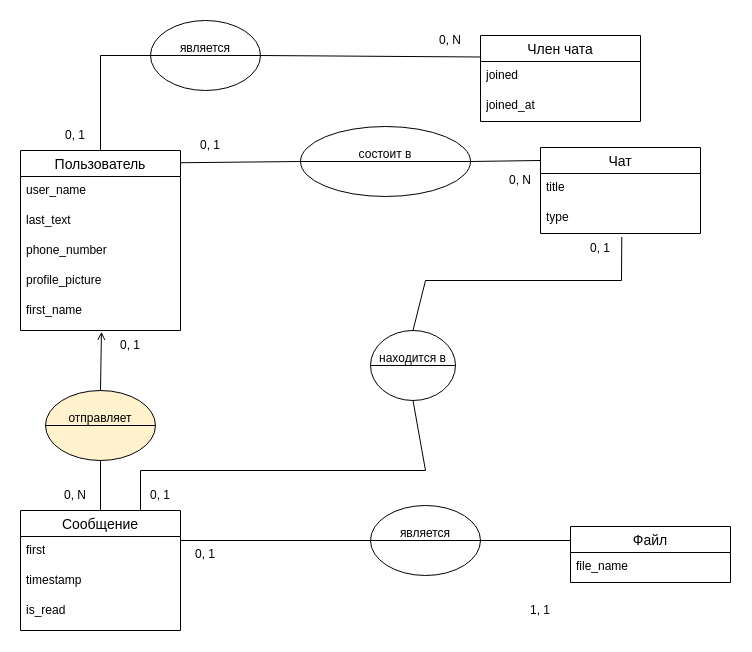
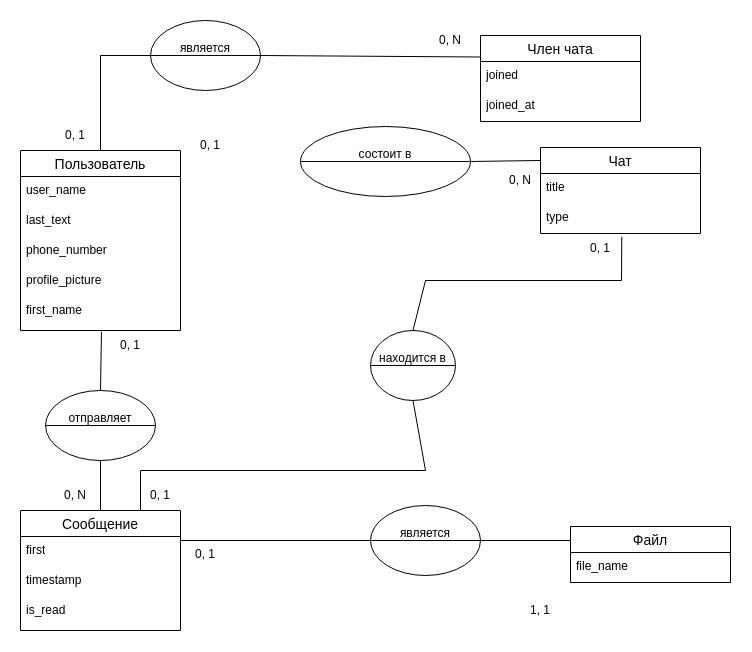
  <mxCell id="0" />
  <mxCell id="1" parent="0" />
  <mxCell id="2" value="Пользователь" style="swimlane;fontStyle=0;childLayout=stackLayout;horizontal=1;startSize=26;horizontalStack=0;resizeParent=1;resizeParentMax=0;resizeLast=0;collapsible=1;marginBottom=0;align=center;fontSize=14;" vertex="1" parent="1"><mxGeometry x="20" y="150" width="160" height="180" as="geometry" /></mxCell>
  <mxCell id="3" value="user_name" style="text;strokeColor=none;fillColor=none;spacingLeft=4;spacingRight=4;overflow=hidden;rotatable=0;points=[[0,0.5],[1,0.5]];portConstraint=eastwest;fontSize=12;whiteSpace=wrap;html=1;" vertex="1" parent="2"><mxGeometry y="26" width="160" height="30" as="geometry" /></mxCell>
  <mxCell id="4" value="last_text" style="text;strokeColor=none;fillColor=none;spacingLeft=4;spacingRight=4;overflow=hidden;rotatable=0;points=[[0,0.5],[1,0.5]];portConstraint=eastwest;fontSize=12;whiteSpace=wrap;html=1;" vertex="1" parent="2"><mxGeometry y="56" width="160" height="30" as="geometry" /></mxCell>
  <mxCell id="5" value="phone_number" style="text;strokeColor=none;fillColor=none;spacingLeft=4;spacingRight=4;overflow=hidden;rotatable=0;points=[[0,0.5],[1,0.5]];portConstraint=eastwest;fontSize=12;whiteSpace=wrap;html=1;" vertex="1" parent="2"><mxGeometry y="86" width="160" height="30" as="geometry" /></mxCell>
  <mxCell id="6" value="profile_picture" style="text;strokeColor=none;fillColor=none;spacingLeft=4;spacingRight=4;overflow=hidden;rotatable=0;points=[[0,0.5],[1,0.5]];portConstraint=eastwest;fontSize=12;whiteSpace=wrap;html=1;" vertex="1" parent="2"><mxGeometry y="116" width="160" height="30" as="geometry" /></mxCell>
  <mxCell id="7" value="first_name" style="text;strokeColor=none;fillColor=none;spacingLeft=4;spacingRight=4;overflow=hidden;rotatable=0;points=[[0,0.5],[1,0.5]];portConstraint=eastwest;fontSize=12;whiteSpace=wrap;html=1;" vertex="1" parent="2"><mxGeometry y="146" width="160" height="34" as="geometry" /></mxCell>
  <mxCell id="8" value="Член чата" style="swimlane;fontStyle=0;childLayout=stackLayout;horizontal=1;startSize=26;horizontalStack=0;resizeParent=1;resizeParentMax=0;resizeLast=0;collapsible=1;marginBottom=0;align=center;fontSize=14;" vertex="1" parent="1"><mxGeometry x="480" y="35" width="160" height="86" as="geometry" /></mxCell>
  <mxCell id="9" value="joined" style="text;strokeColor=none;fillColor=none;spacingLeft=4;spacingRight=4;overflow=hidden;rotatable=0;points=[[0,0.5],[1,0.5]];portConstraint=eastwest;fontSize=12;whiteSpace=wrap;html=1;" vertex="1" parent="8"><mxGeometry y="26" width="160" height="30" as="geometry" /></mxCell>
  <mxCell id="10" value="joined_at" style="text;strokeColor=none;fillColor=none;spacingLeft=4;spacingRight=4;overflow=hidden;rotatable=0;points=[[0,0.5],[1,0.5]];portConstraint=eastwest;fontSize=12;whiteSpace=wrap;html=1;" vertex="1" parent="8"><mxGeometry y="56" width="160" height="30" as="geometry" /></mxCell>
  <mxCell id="11" value="Чат" style="swimlane;fontStyle=0;childLayout=stackLayout;horizontal=1;startSize=26;horizontalStack=0;resizeParent=1;resizeParentMax=0;resizeLast=0;collapsible=1;marginBottom=0;align=center;fontSize=14;" vertex="1" parent="1"><mxGeometry x="540" y="147" width="160" height="86" as="geometry" /></mxCell>
  <mxCell id="12" value="title" style="text;strokeColor=none;fillColor=none;spacingLeft=4;spacingRight=4;overflow=hidden;rotatable=0;points=[[0,0.5],[1,0.5]];portConstraint=eastwest;fontSize=12;whiteSpace=wrap;html=1;" vertex="1" parent="11"><mxGeometry y="26" width="160" height="30" as="geometry" /></mxCell>
  <mxCell id="13" value="type" style="text;strokeColor=none;fillColor=none;spacingLeft=4;spacingRight=4;overflow=hidden;rotatable=0;points=[[0,0.5],[1,0.5]];portConstraint=eastwest;fontSize=12;whiteSpace=wrap;html=1;" vertex="1" parent="11"><mxGeometry y="56" width="160" height="30" as="geometry" /></mxCell>
  <mxCell id="14" value="Файл" style="swimlane;fontStyle=0;childLayout=stackLayout;horizontal=1;startSize=26;horizontalStack=0;resizeParent=1;resizeParentMax=0;resizeLast=0;collapsible=1;marginBottom=0;align=center;fontSize=14;" vertex="1" parent="1"><mxGeometry x="570" y="526" width="160" height="56" as="geometry" /></mxCell>
  <mxCell id="15" value="file_name" style="text;strokeColor=none;fillColor=none;spacingLeft=4;spacingRight=4;overflow=hidden;rotatable=0;points=[[0,0.5],[1,0.5]];portConstraint=eastwest;fontSize=12;whiteSpace=wrap;html=1;" vertex="1" parent="14"><mxGeometry y="26" width="160" height="30" as="geometry" /></mxCell>
  <mxCell id="16" value="Сообщение" style="swimlane;fontStyle=0;childLayout=stackLayout;horizontal=1;startSize=26;horizontalStack=0;resizeParent=1;resizeParentMax=0;resizeLast=0;collapsible=1;marginBottom=0;align=center;fontSize=14;" vertex="1" parent="1"><mxGeometry x="20" y="510" width="160" height="120" as="geometry" /></mxCell>
  <mxCell id="17" value="first" style="text;strokeColor=none;fillColor=none;spacingLeft=4;spacingRight=4;overflow=hidden;rotatable=0;points=[[0,0.5],[1,0.5]];portConstraint=eastwest;fontSize=12;whiteSpace=wrap;html=1;" vertex="1" parent="16"><mxGeometry y="26" width="160" height="30" as="geometry" /></mxCell>
  <mxCell id="18" value="timestamp" style="text;strokeColor=none;fillColor=none;spacingLeft=4;spacingRight=4;overflow=hidden;rotatable=0;points=[[0,0.5],[1,0.5]];portConstraint=eastwest;fontSize=12;whiteSpace=wrap;html=1;" vertex="1" parent="16"><mxGeometry y="56" width="160" height="30" as="geometry" /></mxCell>
  <mxCell id="19" value="is_read" style="text;strokeColor=none;fillColor=none;spacingLeft=4;spacingRight=4;overflow=hidden;rotatable=0;points=[[0,0.5],[1,0.5]];portConstraint=eastwest;fontSize=12;whiteSpace=wrap;html=1;" vertex="1" parent="16"><mxGeometry y="86" width="160" height="34" as="geometry" /></mxCell>
  <mxCell id="20" value="является&lt;div&gt;&lt;br/&gt;&lt;/div&gt;" style="ellipse;whiteSpace=wrap;html=1;" vertex="1" parent="1"><mxGeometry x="150" y="20" width="110" height="70" as="geometry" /></mxCell>
  <mxCell id="21" value="" style="endArrow=none;html=1;rounded=0;exitX=0;exitY=0.5;exitDx=0;exitDy=0;entryX=1;entryY=0.5;entryDx=0;entryDy=0;" edge="1" parent="1" source="20" target="20"><mxGeometry width="50" height="50" relative="1" as="geometry"><mxPoint x="110" y="56" as="sourcePoint" /><mxPoint x="200" y="56" as="targetPoint" /></mxGeometry></mxCell>
  <mxCell id="22" value="" style="endArrow=none;html=1;rounded=0;entryX=0;entryY=0.25;entryDx=0;entryDy=0;exitX=1;exitY=0.5;exitDx=0;exitDy=0;" edge="1" parent="1" source="20" target="8"><mxGeometry width="50" height="50" relative="1" as="geometry"><mxPoint x="110" y="70" as="sourcePoint" /><mxPoint x="240" y="-20" as="targetPoint" /></mxGeometry></mxCell>
  <mxCell id="23" value="" style="endArrow=none;html=1;rounded=0;entryX=0;entryY=0.5;entryDx=0;entryDy=0;exitX=0.5;exitY=0;exitDx=0;exitDy=0;" edge="1" parent="1" source="2" target="20"><mxGeometry width="50" height="50" relative="1" as="geometry"><mxPoint x="70" y="280" as="sourcePoint" /><mxPoint x="120" y="230" as="targetPoint" /><Array as="points"><mxPoint x="100" y="55" /></Array></mxGeometry></mxCell>
  <mxCell id="24" value="" style="endArrow=none;html=1;rounded=0;entryX=0.002;entryY=0.151;entryDx=0;entryDy=0;exitX=1;exitY=0.5;exitDx=0;exitDy=0;entryPerimeter=0;" edge="1" parent="1" source="25" target="11"><mxGeometry width="50" height="50" relative="1" as="geometry"><mxPoint x="380" y="220" as="sourcePoint" /><mxPoint x="380" y="250" as="targetPoint" /></mxGeometry></mxCell>
  <mxCell id="25" value="состоит в&lt;div&gt;&lt;br/&gt;&lt;/div&gt;" style="ellipse;whiteSpace=wrap;html=1;" vertex="1" parent="1"><mxGeometry x="300" y="126" width="170" height="70" as="geometry" /></mxCell>
  <mxCell id="26" value="" style="endArrow=none;html=1;rounded=0;exitX=0;exitY=0.5;exitDx=0;exitDy=0;entryX=1;entryY=0.5;entryDx=0;entryDy=0;" edge="1" parent="1" source="25" target="25"><mxGeometry width="50" height="50" relative="1" as="geometry"><mxPoint x="230" y="216" as="sourcePoint" /><mxPoint x="320" y="216" as="targetPoint" /></mxGeometry></mxCell>
- <mxCell id="27" value="" style="endArrow=none;html=1;rounded=0;entryX=0;entryY=0.5;entryDx=0;entryDy=0;exitX=1;exitY=0.068;exitDx=0;exitDy=0;exitPerimeter=0;" edge="1" parent="1" source="2" target="25"><mxGeometry width="50" height="50" relative="1" as="geometry"><mxPoint x="191" y="203" as="sourcePoint" /><mxPoint x="261" y="200" as="targetPoint" /></mxGeometry></mxCell>
- <mxCell id="28" value="отправляет&lt;div&gt;&lt;br/&gt;&lt;/div&gt;" style="ellipse;whiteSpace=wrap;html=1;fillColor=#fff2cc;" vertex="1" parent="1"><mxGeometry x="45" y="390" width="110" height="70" as="geometry" /></mxCell>
+ <mxCell id="28" value="отправляет&lt;div&gt;&lt;br/&gt;&lt;/div&gt;" style="ellipse;whiteSpace=wrap;html=1;" vertex="1" parent="1"><mxGeometry x="45" y="390" width="110" height="70" as="geometry" /></mxCell>
  <mxCell id="29" value="" style="endArrow=none;html=1;rounded=0;exitX=0;exitY=0.5;exitDx=0;exitDy=0;entryX=1;entryY=0.5;entryDx=0;entryDy=0;" edge="1" parent="1" source="28" target="28"><mxGeometry width="50" height="50" relative="1" as="geometry"><mxPoint x="80" y="451" as="sourcePoint" /><mxPoint x="170" y="451" as="targetPoint" /></mxGeometry></mxCell>
- <mxCell id="30" value="" style="endArrow=open;html=1;rounded=0;exitX=0.5;exitY=0;exitDx=0;exitDy=0;entryX=0.506;entryY=1.039;entryDx=0;entryDy=0;entryPerimeter=0;" edge="1" parent="1" source="28" target="7"><mxGeometry width="50" height="50" relative="1" as="geometry"><mxPoint x="-90" y="370" as="sourcePoint" /><mxPoint x="130" y="360" as="targetPoint" /></mxGeometry></mxCell>
+ <mxCell id="30" value="" style="endArrow=none;html=1;rounded=0;exitX=0.5;exitY=0;exitDx=0;exitDy=0;entryX=0.506;entryY=1.039;entryDx=0;entryDy=0;entryPerimeter=0;" edge="1" parent="1" source="28" target="7"><mxGeometry width="50" height="50" relative="1" as="geometry"><mxPoint x="-90" y="370" as="sourcePoint" /><mxPoint x="130" y="360" as="targetPoint" /></mxGeometry></mxCell>
  <mxCell id="31" value="" style="endArrow=none;html=1;rounded=0;entryX=0.5;entryY=1;entryDx=0;entryDy=0;exitX=0.5;exitY=0;exitDx=0;exitDy=0;" edge="1" parent="1" source="16" target="28"><mxGeometry width="50" height="50" relative="1" as="geometry"><mxPoint x="130" y="435" as="sourcePoint" /><mxPoint x="109" y="342" as="targetPoint" /></mxGeometry></mxCell>
  <mxCell id="32" value="является&lt;div&gt;&lt;br/&gt;&lt;/div&gt;" style="ellipse;whiteSpace=wrap;html=1;" vertex="1" parent="1"><mxGeometry x="370" y="505" width="110" height="70" as="geometry" /></mxCell>
  <mxCell id="33" value="" style="endArrow=none;html=1;rounded=0;exitX=0;exitY=0.5;exitDx=0;exitDy=0;entryX=1;entryY=0.5;entryDx=0;entryDy=0;" edge="1" parent="1" source="32" target="32"><mxGeometry width="50" height="50" relative="1" as="geometry"><mxPoint x="400" y="546" as="sourcePoint" /><mxPoint x="490" y="546" as="targetPoint" /></mxGeometry></mxCell>
  <mxCell id="34" value="" style="endArrow=none;html=1;rounded=0;entryX=0;entryY=0.5;entryDx=0;entryDy=0;exitX=1;exitY=0.25;exitDx=0;exitDy=0;" edge="1" parent="1" source="16" target="32"><mxGeometry width="50" height="50" relative="1" as="geometry"><mxPoint x="210" y="490" as="sourcePoint" /><mxPoint x="260" y="440" as="targetPoint" /></mxGeometry></mxCell>
  <mxCell id="35" value="" style="endArrow=none;html=1;rounded=0;entryX=0;entryY=0.25;entryDx=0;entryDy=0;exitX=1;exitY=0.5;exitDx=0;exitDy=0;" edge="1" parent="1" source="32" target="14"><mxGeometry width="50" height="50" relative="1" as="geometry"><mxPoint x="210" y="490" as="sourcePoint" /><mxPoint x="260" y="440" as="targetPoint" /></mxGeometry></mxCell>
  <mxCell id="36" value="находится в&lt;div&gt;&lt;br/&gt;&lt;/div&gt;" style="ellipse;whiteSpace=wrap;html=1;" vertex="1" parent="1"><mxGeometry x="370" y="330" width="85" height="70" as="geometry" /></mxCell>
  <mxCell id="37" value="" style="endArrow=none;html=1;rounded=0;exitX=0;exitY=0.5;exitDx=0;exitDy=0;entryX=1;entryY=0.5;entryDx=0;entryDy=0;" edge="1" parent="1" source="36" target="36"><mxGeometry width="50" height="50" relative="1" as="geometry"><mxPoint x="330" y="391" as="sourcePoint" /><mxPoint x="420" y="391" as="targetPoint" /></mxGeometry></mxCell>
  <mxCell id="38" value="" style="endArrow=none;html=1;rounded=0;entryX=0.5;entryY=1;entryDx=0;entryDy=0;exitX=0.75;exitY=0;exitDx=0;exitDy=0;" edge="1" parent="1" source="16" target="36"><mxGeometry width="50" height="50" relative="1" as="geometry"><mxPoint x="200" y="380" as="sourcePoint" /><mxPoint x="250" y="330" as="targetPoint" /><Array as="points"><mxPoint x="140" y="470" /><mxPoint x="425" y="470" /></Array></mxGeometry></mxCell>
  <mxCell id="39" value="" style="endArrow=none;html=1;rounded=0;entryX=0.508;entryY=1.114;entryDx=0;entryDy=0;entryPerimeter=0;exitX=0.5;exitY=0;exitDx=0;exitDy=0;" edge="1" parent="1" source="36" target="13"><mxGeometry width="50" height="50" relative="1" as="geometry"><mxPoint x="200" y="380" as="sourcePoint" /><mxPoint x="250" y="330" as="targetPoint" /><Array as="points"><mxPoint x="425" y="280" /><mxPoint x="621" y="280" /></Array></mxGeometry></mxCell>
  <mxCell id="40" value="0, 1" style="text;html=1;align=center;verticalAlign=middle;whiteSpace=wrap;rounded=0;" vertex="1" parent="1"><mxGeometry x="180" y="130" width="60" height="30" as="geometry" /></mxCell>
  <mxCell id="41" value="0, 1" style="text;html=1;align=center;verticalAlign=middle;whiteSpace=wrap;rounded=0;" vertex="1" parent="1"><mxGeometry x="100" y="330" width="60" height="30" as="geometry" /></mxCell>
  <mxCell id="42" value="0, N" style="text;html=1;align=center;verticalAlign=middle;whiteSpace=wrap;rounded=0;" vertex="1" parent="1"><mxGeometry x="45" y="480" width="60" height="30" as="geometry" /></mxCell>
  <mxCell id="43" value="0, 1" style="text;html=1;align=center;verticalAlign=middle;whiteSpace=wrap;rounded=0;" vertex="1" parent="1"><mxGeometry x="130" y="480" width="60" height="30" as="geometry" /></mxCell>
  <mxCell id="44" value="0, 1" style="text;html=1;align=center;verticalAlign=middle;whiteSpace=wrap;rounded=0;" vertex="1" parent="1"><mxGeometry x="570" y="233" width="60" height="30" as="geometry" /></mxCell>
  <mxCell id="45" value="0, N" style="text;html=1;align=center;verticalAlign=middle;whiteSpace=wrap;rounded=0;" vertex="1" parent="1"><mxGeometry x="490" y="165" width="60" height="30" as="geometry" /></mxCell>
  <mxCell id="46" value="0, 1" style="text;html=1;align=center;verticalAlign=middle;whiteSpace=wrap;rounded=0;" vertex="1" parent="1"><mxGeometry x="175" y="539" width="60" height="30" as="geometry" /></mxCell>
  <mxCell id="47" value="1, 1" style="text;html=1;align=center;verticalAlign=middle;whiteSpace=wrap;rounded=0;" vertex="1" parent="1"><mxGeometry x="510" y="595" width="60" height="30" as="geometry" /></mxCell>
  <mxCell id="48" value="0, 1" style="text;html=1;align=center;verticalAlign=middle;whiteSpace=wrap;rounded=0;" vertex="1" parent="1"><mxGeometry x="45" y="120" width="60" height="30" as="geometry" /></mxCell>
  <mxCell id="49" value="0, N" style="text;html=1;align=center;verticalAlign=middle;whiteSpace=wrap;rounded=0;" vertex="1" parent="1"><mxGeometry x="420" y="25" width="60" height="30" as="geometry" /></mxCell>
